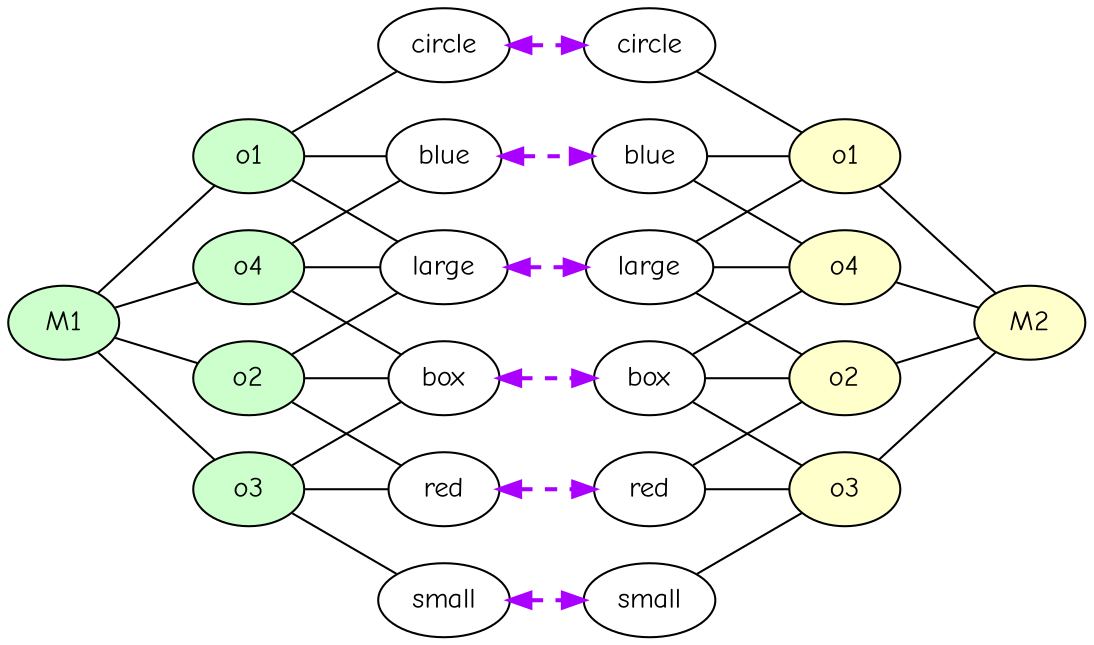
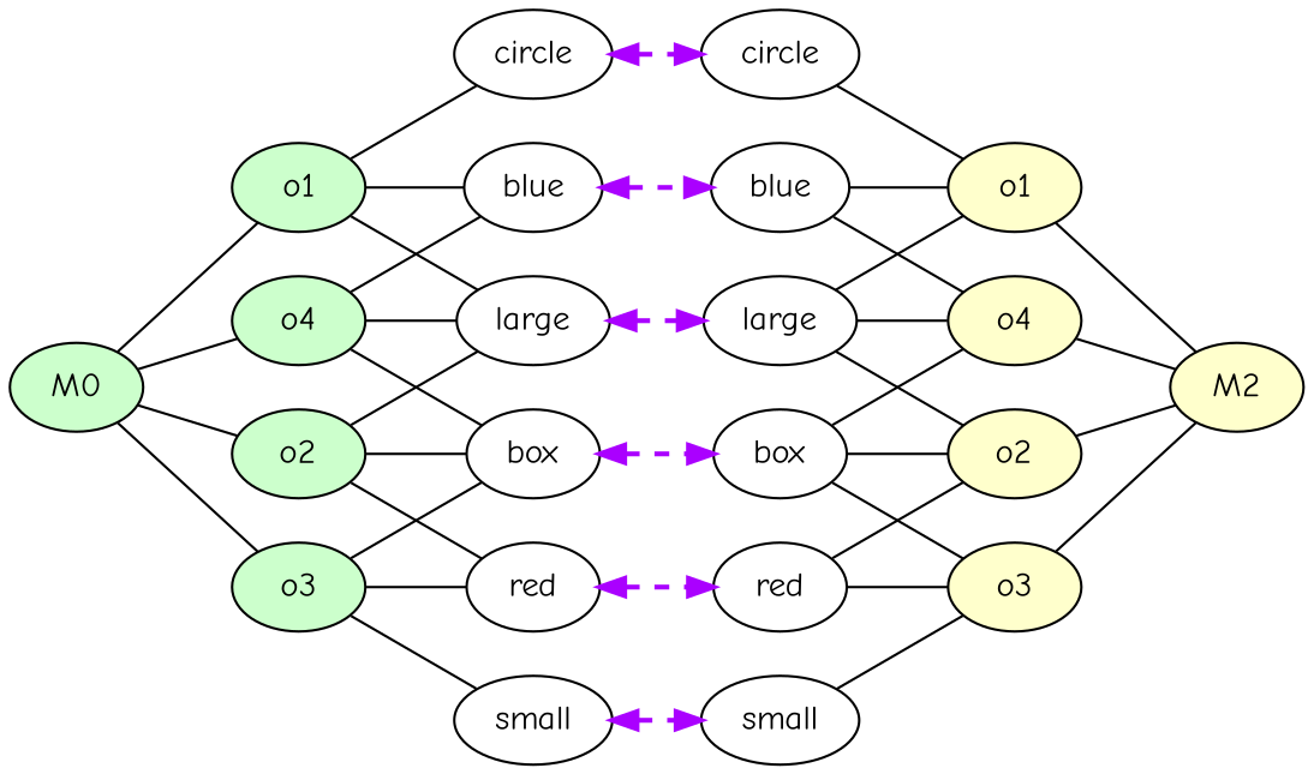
  strict digraph {
    rankdir=LR
    fontname="Comic Neue"
    node [fontname="Comic Neue" shape=oval]
    edge [constraint=true dir=none fontname="Comic Neue"]
-   M1 [fillcolor="#CCFFCC" height=0.5 style=filled width=0.75]
+   M1 [fillcolor="#CCFFCC" height=0.5 style=filled width=0.75 label=M0]
    n2 [fillcolor="#CCFFCC" height=0.5 label=o1 style=filled width=0.75]
    n3 [fillcolor="#CCFFCC" height=0.5 label=o2 style=filled width=0.75]
    n4 [fillcolor="#CCFFCC" height=0.5 label=o3 style=filled width=0.75]
    n5 [fillcolor="#CCFFCC" height=0.5 label=o4 style=filled width=0.75]
    n6 [height=0.5 label=blue width=0.77632]
    n7 [height=0.5 label=large width=0.86659]
    n8 [height=0.5 label=circle width=0.88464]
    n9 [height=0.5 label=red width=0.75]
    n10 [height=0.5 label=box width=0.75]
    n11 [height=0.5 label=small width=0.88464]
    M2 [fillcolor="#FFFFCC" height=0.5 style=filled width=0.75]
    n13 [height=0.5 label=blue width=0.77632]
    n14 [height=0.5 label=large width=0.86659]
    n15 [height=0.5 label=circle width=0.88464]
    n16 [fillcolor="#FFFFCC" height=0.5 label=o1 style=filled width=0.75]
    n17 [fillcolor="#FFFFCC" height=0.5 label=o4 style=filled width=0.75]
    n18 [fillcolor="#FFFFCC" height=0.5 label=o2 style=filled width=0.75]
    n19 [height=0.5 label=red width=0.75]
    n20 [height=0.5 label=box width=0.75]
    n21 [fillcolor="#FFFFCC" height=0.5 label=o3 style=filled width=0.75]
    n22 [height=0.5 label=small width=0.88464]
    M1 -> n2 [penwidth=1]
    M1 -> n3 [penwidth=1]
    M1 -> n4 [penwidth=1]
    M1 -> n5 [penwidth=1]
    n2 -> n6
    n2 -> n7
    n2 -> n8
    n3 -> n7
    n3 -> n9
    n3 -> n10
    n4 -> n9
    n4 -> n10
    n4 -> n11
    n5 -> n6
    n5 -> n7
    n5 -> n10
    n6 -> n13 [color="#AA00FF" dir=both penwidth=2 style=dashed]
    n7 -> n14 [color="#AA00FF" dir=both penwidth=2 style=dashed]
    n8 -> n15 [color="#AA00FF" dir=both penwidth=2 style=dashed]
    n9 -> n19 [color="#AA00FF" dir=both penwidth=2 style=dashed]
    n10 -> n20 [color="#AA00FF" dir=both penwidth=2 style=dashed]
    n11 -> n22 [color="#AA00FF" dir=both penwidth=2 style=dashed]
    n13 -> n16
    n13 -> n17
    n14 -> n16
    n14 -> n17
    n14 -> n18
    n15 -> n16
    n16 -> M2 [penwidth=1]
    n17 -> M2 [penwidth=1]
    n18 -> M2 [penwidth=1]
    n19 -> n18
    n19 -> n21
    n20 -> n17
    n20 -> n18
    n20 -> n21
    n21 -> M2 [penwidth=1]
    n22 -> n21
  }
